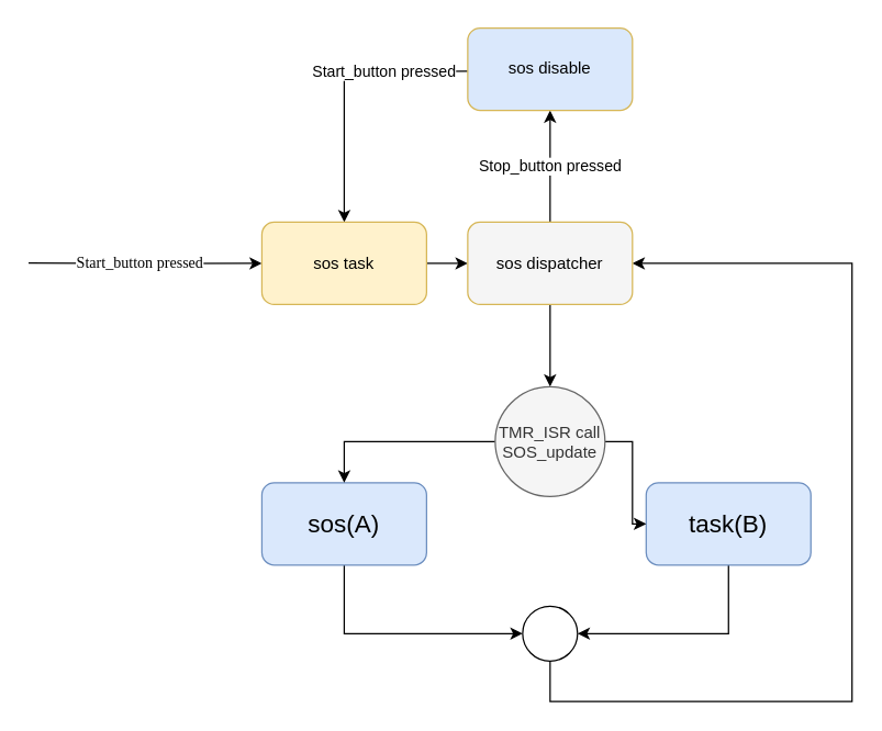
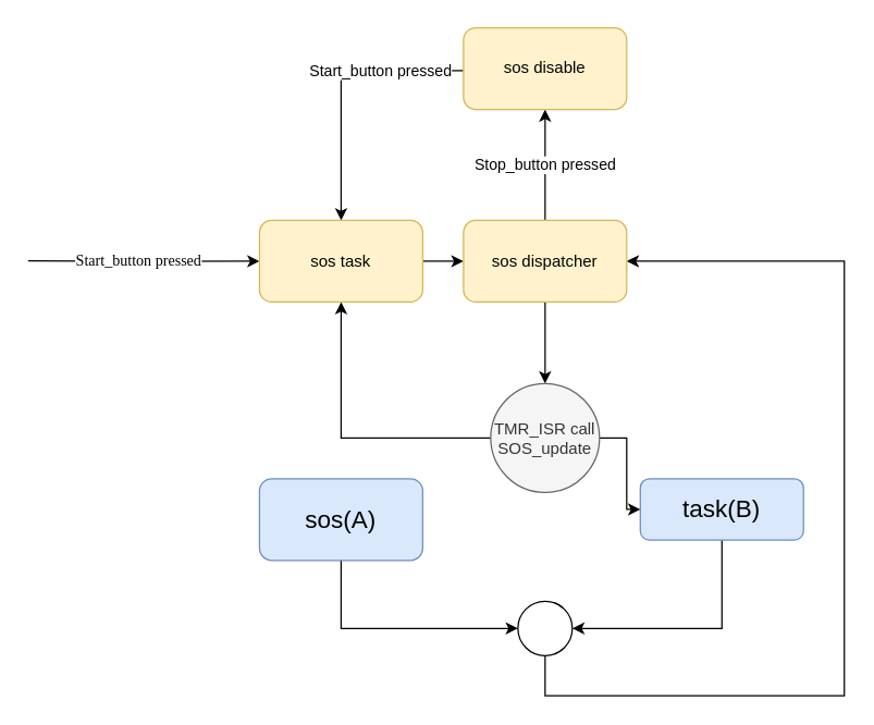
  <mxCell id="0" />
  <mxCell id="1" parent="0" />
  <mxCell id="2" value="&lt;font style=&quot;font-size: 11.28px;&quot; face=&quot;calibri&quot;&gt;Start_button pressed&lt;/font&gt;" style="edgeStyle=orthogonalEdgeStyle;rounded=0;orthogonalLoop=1;jettySize=auto;html=1;entryX=0;entryY=0.5;entryDx=0;entryDy=0;" parent="1" target="17" edge="1"><mxGeometry x="-0.052" relative="1" as="geometry"><mxPoint x="20" y="191.21" as="sourcePoint" /><Array as="points" /><mxPoint y="-1" as="offset" /><mxPoint x="190" y="191.21" as="targetPoint" /></mxGeometry></mxCell>
  <mxCell id="3" value="" style="edgeStyle=orthogonalEdgeStyle;rounded=0;orthogonalLoop=1;jettySize=auto;html=1;exitX=1;exitY=0.5;exitDx=0;exitDy=0;entryX=0;entryY=0.5;entryDx=0;entryDy=0;" parent="1" source="17" target="18" edge="1"><mxGeometry relative="1" as="geometry"><mxPoint x="290" y="191.5" as="sourcePoint" /><mxPoint x="340" y="191.529" as="targetPoint" /></mxGeometry></mxCell>
  <mxCell id="4" value="&lt;font style=&quot;font-size: 11.28px;&quot;&gt;Stop_button pressed&lt;/font&gt;" style="edgeStyle=orthogonalEdgeStyle;rounded=0;orthogonalLoop=1;jettySize=auto;html=1;exitX=0.5;exitY=0;exitDx=0;exitDy=0;entryX=0.5;entryY=1;entryDx=0;entryDy=0;" parent="1" source="18" target="19" edge="1"><mxGeometry relative="1" as="geometry"><Array as="points" /><mxPoint x="400" y="161.5" as="sourcePoint" /><mxPoint x="400" y="81.5" as="targetPoint" /></mxGeometry></mxCell>
  <mxCell id="5" style="edgeStyle=orthogonalEdgeStyle;rounded=0;orthogonalLoop=1;jettySize=auto;html=1;exitX=0.5;exitY=1;exitDx=0;exitDy=0;entryX=0.5;entryY=0;entryDx=0;entryDy=0;" parent="1" source="18" target="14" edge="1"><mxGeometry relative="1" as="geometry"><mxPoint x="400" y="221.5" as="sourcePoint" /></mxGeometry></mxCell>
  <mxCell id="6" style="edgeStyle=orthogonalEdgeStyle;rounded=0;orthogonalLoop=1;jettySize=auto;html=1;exitX=0;exitY=0.5;exitDx=0;exitDy=0;entryX=0.5;entryY=0;entryDx=0;entryDy=0;" parent="1" target="17" edge="1"><mxGeometry relative="1" as="geometry"><mxPoint x="340" y="51.5" as="sourcePoint" /><mxPoint x="200" y="161.5" as="targetPoint" /></mxGeometry></mxCell>
  <mxCell id="7" value="&lt;font style=&quot;font-size: 11.28px;&quot;&gt;Start_button pressed&lt;/font&gt;" style="edgeLabel;html=1;align=center;verticalAlign=middle;resizable=0;points=[];" parent="6" vertex="1" connectable="0"><mxGeometry x="-0.295" y="4" relative="1" as="geometry"><mxPoint x="8" y="-4" as="offset" /></mxGeometry></mxCell>
  <mxCell id="8" style="edgeStyle=orthogonalEdgeStyle;rounded=0;orthogonalLoop=1;jettySize=auto;html=1;exitX=0.5;exitY=1;exitDx=0;exitDy=0;entryX=0;entryY=0.5;entryDx=0;entryDy=0;" parent="1" source="9" target="16" edge="1"><mxGeometry relative="1" as="geometry" /></mxCell>
  <mxCell id="9" value="&lt;font style=&quot;font-size: 18px;&quot;&gt;sos(A)&lt;/font&gt;" style="rounded=1;whiteSpace=wrap;html=1;fillColor=#dae8fc;strokeColor=#6c8ebf;" parent="1" vertex="1"><mxGeometry x="190" y="351.5" width="120" height="60" as="geometry" /></mxCell>
  <mxCell id="10" style="edgeStyle=orthogonalEdgeStyle;rounded=0;orthogonalLoop=1;jettySize=auto;html=1;exitX=0.5;exitY=1;exitDx=0;exitDy=0;entryX=1;entryY=0.5;entryDx=0;entryDy=0;" parent="1" source="11" target="16" edge="1"><mxGeometry relative="1" as="geometry" /></mxCell>
- <mxCell id="11" value="&lt;font style=&quot;font-size: 18px;&quot;&gt;task(B)&lt;/font&gt;" style="rounded=1;whiteSpace=wrap;html=1;fillColor=#dae8fc;strokeColor=#6c8ebf;" parent="1" vertex="1"><mxGeometry x="470" y="351.5" width="120" height="60" as="geometry" /></mxCell>
- <mxCell id="12" style="edgeStyle=orthogonalEdgeStyle;rounded=0;orthogonalLoop=1;jettySize=auto;html=1;exitX=0;exitY=0.5;exitDx=0;exitDy=0;entryX=0.5;entryY=0;entryDx=0;entryDy=0;" parent="1" source="14" target="9" edge="1"><mxGeometry relative="1" as="geometry" /></mxCell>
+ <mxCell id="11" value="&lt;font style=&quot;font-size: 18px;&quot;&gt;task(B)&lt;/font&gt;" style="rounded=1;whiteSpace=wrap;html=1;fillColor=#dae8fc;strokeColor=#6c8ebf;" parent="1" vertex="1"><mxGeometry x="470" y="351.5" width="120" height="45" as="geometry" /></mxCell>
+ <mxCell id="12" style="edgeStyle=orthogonalEdgeStyle;rounded=0;orthogonalLoop=1;jettySize=auto;html=1;exitX=0;exitY=0.5;exitDx=0;exitDy=0;" parent="1" source="14" target="17" edge="1"><mxGeometry relative="1" as="geometry" /></mxCell>
  <mxCell id="13" style="edgeStyle=orthogonalEdgeStyle;rounded=0;orthogonalLoop=1;jettySize=auto;html=1;exitX=1;exitY=0.5;exitDx=0;exitDy=0;" parent="1" source="14" target="11" edge="1"><mxGeometry relative="1" as="geometry" /></mxCell>
  <mxCell id="14" value="TMR_ISR call SOS_update" style="ellipse;whiteSpace=wrap;html=1;aspect=fixed;fillColor=#f5f5f5;fontColor=#333333;strokeColor=#666666;" parent="1" vertex="1"><mxGeometry x="360" y="281.5" width="80" height="80" as="geometry" /></mxCell>
  <mxCell id="15" style="edgeStyle=orthogonalEdgeStyle;rounded=0;orthogonalLoop=1;jettySize=auto;html=1;exitX=0.5;exitY=1;exitDx=0;exitDy=0;entryX=1;entryY=0.5;entryDx=0;entryDy=0;" parent="1" source="16" target="18" edge="1"><mxGeometry relative="1" as="geometry"><mxPoint x="460" y="191.5" as="targetPoint" /><Array as="points"><mxPoint x="400" y="511" /><mxPoint x="620" y="511" /><mxPoint x="620" y="191" /></Array></mxGeometry></mxCell>
  <mxCell id="16" value="" style="ellipse;whiteSpace=wrap;html=1;aspect=fixed;" parent="1" vertex="1"><mxGeometry x="380" y="441.5" width="40" height="40" as="geometry" /></mxCell>
  <mxCell id="17" value="sos task" style="rounded=1;whiteSpace=wrap;html=1;fillColor=#fff2cc;strokeColor=#d6b656;" vertex="1" parent="1"><mxGeometry x="190" y="161.5" width="120" height="60" as="geometry" /></mxCell>
- <mxCell id="18" value="sos dispatcher" style="rounded=1;whiteSpace=wrap;html=1;fillColor=#f5f5f5;strokeColor=#d6b656;" vertex="1" parent="1"><mxGeometry x="340" y="161.5" width="120" height="60" as="geometry" /></mxCell>
- <mxCell id="19" value="sos disable" style="rounded=1;whiteSpace=wrap;html=1;fillColor=#dae8fc;strokeColor=#d6b656;" vertex="1" parent="1"><mxGeometry x="340" y="20" width="120" height="60" as="geometry" /></mxCell>
+ <mxCell id="18" value="sos dispatcher" style="rounded=1;whiteSpace=wrap;html=1;fillColor=#fff2cc;strokeColor=#d6b656;" vertex="1" parent="1"><mxGeometry x="340" y="161.5" width="120" height="60" as="geometry" /></mxCell>
+ <mxCell id="19" value="sos disable" style="rounded=1;whiteSpace=wrap;html=1;fillColor=#fff2cc;strokeColor=#d6b656;" vertex="1" parent="1"><mxGeometry x="340" y="20" width="120" height="60" as="geometry" /></mxCell>
